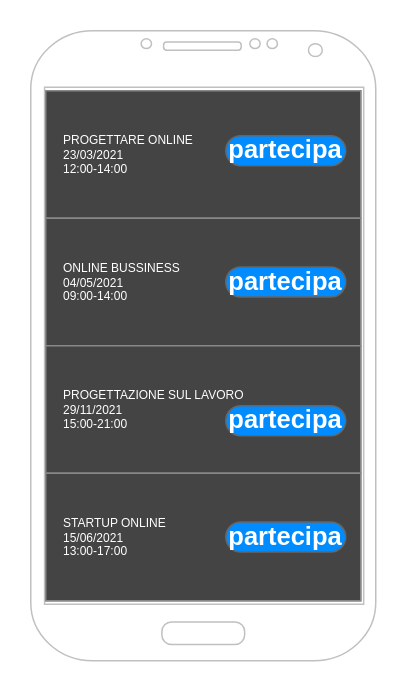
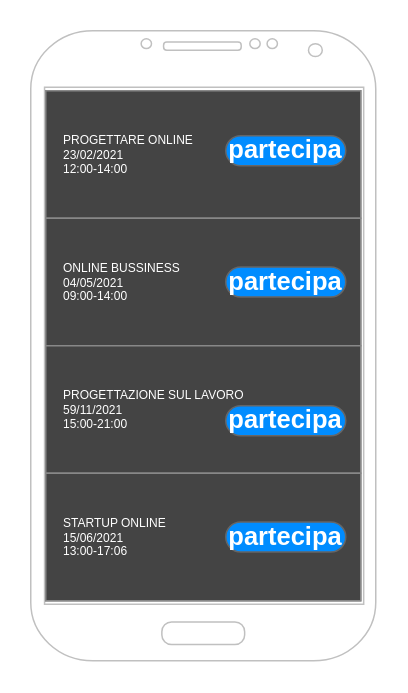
  <mxCell id="0" />
  <mxCell id="1" parent="0" />
  <mxCell id="2" value="" style="verticalLabelPosition=bottom;verticalAlign=top;html=1;shadow=0;dashed=0;strokeWidth=1;shape=mxgraph.android.phone2;strokeColor=#c0c0c0;" vertex="1" parent="1"><mxGeometry x="20" y="20" width="230" height="420" as="geometry" /></mxCell>
  <mxCell id="3" value="" style="strokeWidth=1;html=1;shadow=0;dashed=0;shape=mxgraph.android.rrect;rSize=0;strokeColor=#888888;fillColor=#444444;" vertex="1" parent="1"><mxGeometry x="30" y="60" width="210" height="340" as="geometry" /></mxCell>
- <mxCell id="4" value="PROGETTARE ONLINE&lt;br&gt;23/03/2021&lt;br&gt;12:00-14:00" style="strokeColor=inherit;fillColor=inherit;gradientColor=inherit;strokeWidth=1;html=1;shadow=0;dashed=0;shape=mxgraph.android.rrect;rSize=0;align=left;spacingLeft=10;fontSize=8;fontColor=#ffffff;" vertex="1" parent="3"><mxGeometry width="210" height="85" as="geometry" /></mxCell>
+ <mxCell id="4" value="PROGETTARE ONLINE&lt;br&gt;23/02/2021&lt;br&gt;12:00-14:00" style="strokeColor=inherit;fillColor=inherit;gradientColor=inherit;strokeWidth=1;html=1;shadow=0;dashed=0;shape=mxgraph.android.rrect;rSize=0;align=left;spacingLeft=10;fontSize=8;fontColor=#ffffff;" vertex="1" parent="3"><mxGeometry width="210" height="85" as="geometry" /></mxCell>
  <mxCell id="5" value="ONLINE BUSSINESS&lt;br&gt;04/05/2021&lt;br&gt;09:00-14:00" style="strokeColor=inherit;fillColor=inherit;gradientColor=inherit;strokeWidth=1;html=1;shadow=0;dashed=0;shape=mxgraph.android.rrect;rSize=0;align=left;spacingLeft=10;fontSize=8;fontColor=#ffffff;" vertex="1" parent="3"><mxGeometry y="85" width="210" height="85" as="geometry" /></mxCell>
- <mxCell id="6" value="PROGETTAZIONE SUL LAVORO&lt;br&gt;29/11/2021&lt;br&gt;15:00-21:00&lt;br&gt;" style="strokeColor=inherit;fillColor=inherit;gradientColor=inherit;strokeWidth=1;html=1;shadow=0;dashed=0;shape=mxgraph.android.rrect;rSize=0;align=left;spacingLeft=10;fontSize=8;fontColor=#ffffff;" vertex="1" parent="3"><mxGeometry y="170" width="210" height="85" as="geometry" /></mxCell>
- <mxCell id="7" value="STARTUP ONLINE&lt;br&gt;15/06/2021&lt;br&gt;13:00-17:00" style="strokeColor=inherit;fillColor=inherit;gradientColor=inherit;strokeWidth=1;html=1;shadow=0;dashed=0;shape=mxgraph.android.rrect;rSize=0;align=left;spacingLeft=10;fontSize=8;fontColor=#ffffff;" vertex="1" parent="3"><mxGeometry y="255" width="210" height="85" as="geometry" /></mxCell>
+ <mxCell id="6" value="PROGETTAZIONE SUL LAVORO&lt;br&gt;59/11/2021&lt;br&gt;15:00-21:00&lt;br&gt;" style="strokeColor=inherit;fillColor=inherit;gradientColor=inherit;strokeWidth=1;html=1;shadow=0;dashed=0;shape=mxgraph.android.rrect;rSize=0;align=left;spacingLeft=10;fontSize=8;fontColor=#ffffff;" vertex="1" parent="3"><mxGeometry y="170" width="210" height="85" as="geometry" /></mxCell>
+ <mxCell id="7" value="STARTUP ONLINE&lt;br&gt;15/06/2021&lt;br&gt;13:00-17:06" style="strokeColor=inherit;fillColor=inherit;gradientColor=inherit;strokeWidth=1;html=1;shadow=0;dashed=0;shape=mxgraph.android.rrect;rSize=0;align=left;spacingLeft=10;fontSize=8;fontColor=#ffffff;" vertex="1" parent="3"><mxGeometry y="255" width="210" height="85" as="geometry" /></mxCell>
  <mxCell id="8" value="partecipa" style="strokeWidth=1;shadow=0;dashed=0;align=center;html=1;shape=mxgraph.mockup.buttons.button;strokeColor=#666666;fontColor=#ffffff;mainText=;buttonStyle=round;fontSize=17;fontStyle=1;fillColor=#008cff;whiteSpace=wrap;" vertex="1" parent="3"><mxGeometry x="120" y="30" width="80" height="20" as="geometry" /></mxCell>
  <mxCell id="9" value="partecipa" style="strokeWidth=1;shadow=0;dashed=0;align=center;html=1;shape=mxgraph.mockup.buttons.button;strokeColor=#666666;fontColor=#ffffff;mainText=;buttonStyle=round;fontSize=17;fontStyle=1;fillColor=#008cff;whiteSpace=wrap;" vertex="1" parent="3"><mxGeometry x="120" y="117.5" width="80" height="20" as="geometry" /></mxCell>
  <mxCell id="10" value="partecipa" style="strokeWidth=1;shadow=0;dashed=0;align=center;html=1;shape=mxgraph.mockup.buttons.button;strokeColor=#666666;fontColor=#ffffff;mainText=;buttonStyle=round;fontSize=17;fontStyle=1;fillColor=#008cff;whiteSpace=wrap;" vertex="1" parent="3"><mxGeometry x="120" y="210" width="80" height="20" as="geometry" /></mxCell>
  <mxCell id="11" value="partecipa" style="strokeWidth=1;shadow=0;dashed=0;align=center;html=1;shape=mxgraph.mockup.buttons.button;strokeColor=#666666;fontColor=#ffffff;mainText=;buttonStyle=round;fontSize=17;fontStyle=1;fillColor=#008cff;whiteSpace=wrap;" vertex="1" parent="3"><mxGeometry x="120" y="287.5" width="80" height="20" as="geometry" /></mxCell>
